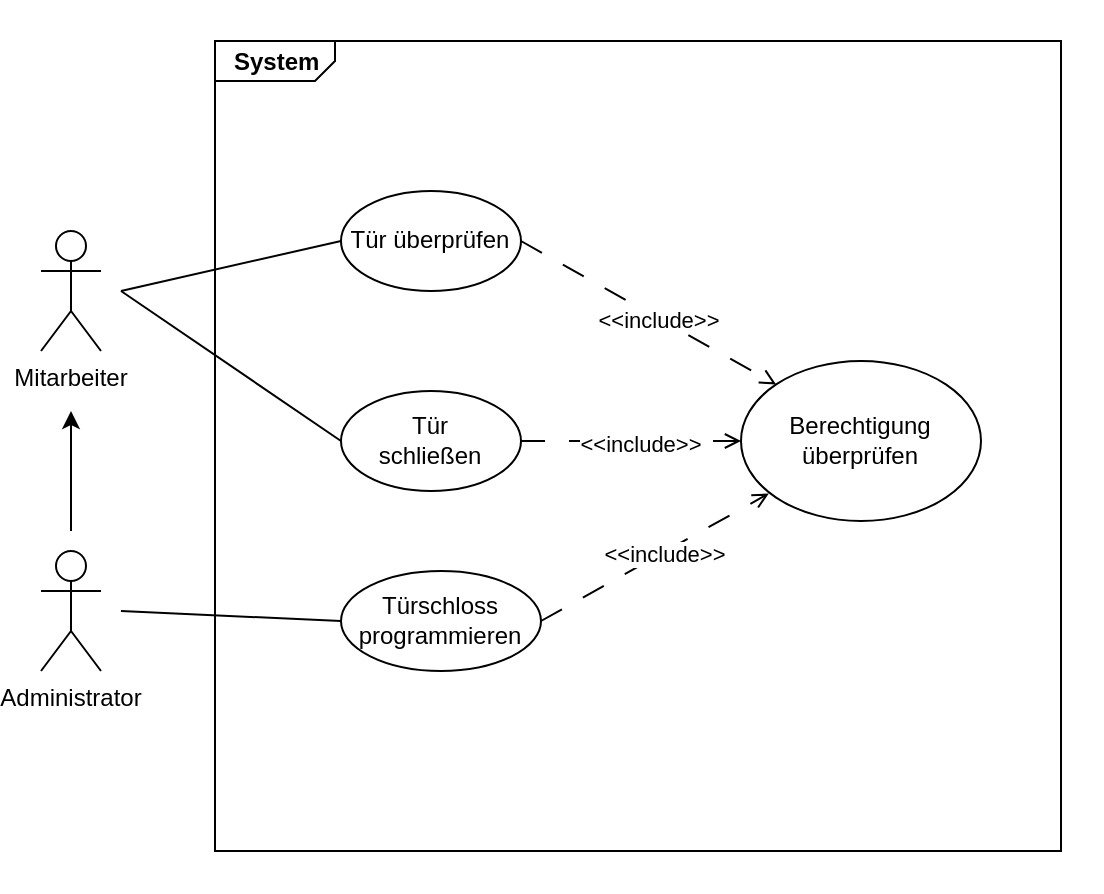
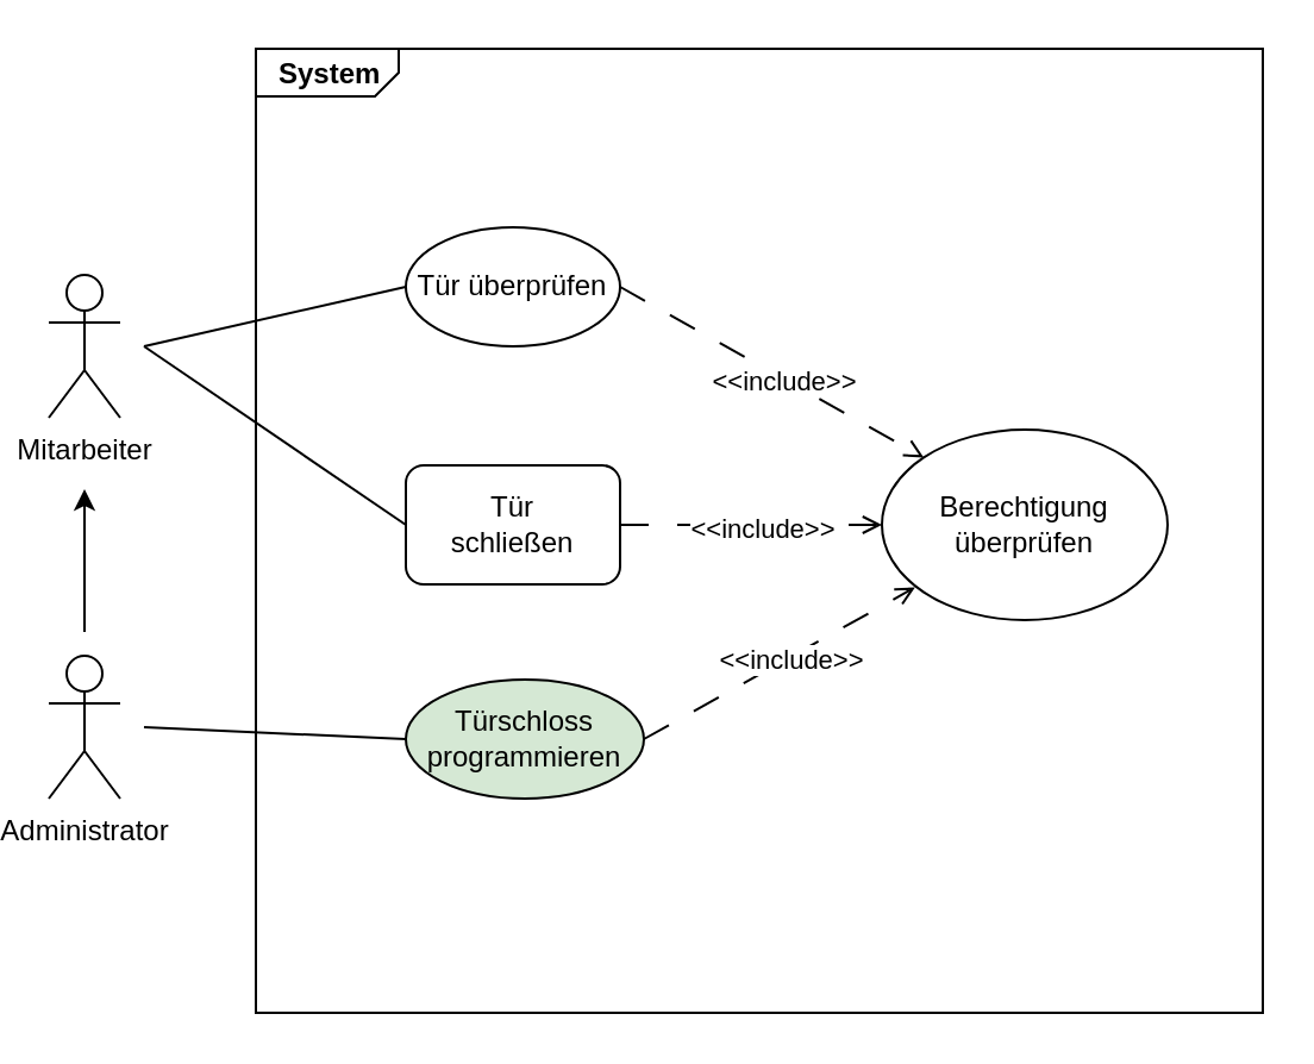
  <mxCell id="0" style=";html=1;" />
  <mxCell id="1" style=";html=1;" parent="0" />
  <mxCell id="2" value="&lt;p style=&quot;margin: 0px ; margin-top: 4px ; margin-left: 10px ; text-align: left&quot;&gt;&lt;b&gt;System&lt;/b&gt;&lt;/p&gt;" style="html=1;strokeWidth=1;shape=mxgraph.sysml.package;html=1;overflow=fill;whiteSpace=wrap;fillColor=none;gradientColor=none;fontSize=12;align=center;labelX=60.44;" parent="1" vertex="1"><mxGeometry x="107" y="20" width="423" height="405" as="geometry" /></mxCell>
  <mxCell id="3" style="rounded=0;orthogonalLoop=1;jettySize=auto;html=1;entryX=0;entryY=0.5;entryDx=0;entryDy=0;endArrow=none;endFill=0;" edge="1" parent="1" target="9"><mxGeometry relative="1" as="geometry"><mxPoint x="60" y="145" as="sourcePoint" /></mxGeometry></mxCell>
  <mxCell id="4" value="Mitarbeiter" style="shape=umlActor;verticalLabelPosition=bottom;verticalAlign=top;html=1;outlineConnect=0;" vertex="1" parent="1"><mxGeometry x="20" y="115" width="30" height="60" as="geometry" /></mxCell>
  <mxCell id="5" style="edgeStyle=orthogonalEdgeStyle;rounded=0;orthogonalLoop=1;jettySize=auto;html=1;" edge="1" parent="1"><mxGeometry relative="1" as="geometry"><mxPoint x="35" y="265" as="sourcePoint" /><mxPoint x="35" y="205" as="targetPoint" /></mxGeometry></mxCell>
  <mxCell id="6" value="Administrator" style="shape=umlActor;verticalLabelPosition=bottom;verticalAlign=top;html=1;outlineConnect=0;" vertex="1" parent="1"><mxGeometry x="20" y="275" width="30" height="60" as="geometry" /></mxCell>
  <mxCell id="7" style="rounded=0;orthogonalLoop=1;jettySize=auto;html=1;exitX=1;exitY=0.5;exitDx=0;exitDy=0;entryX=0;entryY=0;entryDx=0;entryDy=0;endArrow=open;endFill=0;dashed=1;dashPattern=12 12;" edge="1" parent="1" source="9" target="14"><mxGeometry relative="1" as="geometry" /></mxCell>
  <mxCell id="8" value="&amp;lt;&amp;lt;include&amp;gt;&amp;gt;" style="edgeLabel;html=1;align=center;verticalAlign=middle;resizable=0;points=[];" vertex="1" connectable="0" parent="7"><mxGeometry x="0.074" y="-1" relative="1" as="geometry"><mxPoint as="offset" /></mxGeometry></mxCell>
  <mxCell id="9" value="Tür überprüfen" style="ellipse;whiteSpace=wrap;html=1;" vertex="1" parent="1"><mxGeometry x="170" y="95" width="90" height="50" as="geometry" /></mxCell>
- <mxCell id="10" value="Tür&lt;div&gt;schließen&lt;/div&gt;" style="ellipse;whiteSpace=wrap;html=1;" vertex="1" parent="1"><mxGeometry x="170" y="195" width="90" height="50" as="geometry" /></mxCell>
- <mxCell id="11" value="Türschloss programmieren" style="ellipse;whiteSpace=wrap;html=1;" vertex="1" parent="1"><mxGeometry x="170" y="285" width="100" height="50" as="geometry" /></mxCell>
+ <mxCell id="10" value="Tür&lt;div&gt;schließen&lt;/div&gt;" style="whiteSpace=wrap;html=1;rounded=1;" vertex="1" parent="1"><mxGeometry x="170" y="195" width="90" height="50" as="geometry" /></mxCell>
+ <mxCell id="11" value="Türschloss programmieren" style="ellipse;whiteSpace=wrap;html=1;fillColor=#d5e8d4;" vertex="1" parent="1"><mxGeometry x="170" y="285" width="100" height="50" as="geometry" /></mxCell>
  <mxCell id="12" style="rounded=0;orthogonalLoop=1;jettySize=auto;html=1;entryX=0;entryY=0.5;entryDx=0;entryDy=0;endArrow=none;endFill=0;" edge="1" parent="1" target="10"><mxGeometry relative="1" as="geometry"><mxPoint x="60" y="145" as="sourcePoint" /><mxPoint x="180" y="130" as="targetPoint" /></mxGeometry></mxCell>
  <mxCell id="13" style="rounded=0;orthogonalLoop=1;jettySize=auto;html=1;exitX=0;exitY=0.5;exitDx=0;exitDy=0;endArrow=none;endFill=0;" edge="1" parent="1" source="11"><mxGeometry relative="1" as="geometry"><mxPoint x="60" y="305" as="targetPoint" /><mxPoint x="180" y="230" as="sourcePoint" /></mxGeometry></mxCell>
  <mxCell id="14" value="Berechtigung&lt;div&gt;überprüfen&lt;/div&gt;" style="ellipse;whiteSpace=wrap;html=1;" vertex="1" parent="1"><mxGeometry x="370" y="180" width="120" height="80" as="geometry" /></mxCell>
  <mxCell id="15" style="rounded=0;orthogonalLoop=1;jettySize=auto;html=1;exitX=1;exitY=0.5;exitDx=0;exitDy=0;entryX=0;entryY=0.5;entryDx=0;entryDy=0;endArrow=open;endFill=0;dashed=1;dashPattern=12 12;" edge="1" parent="1" source="10" target="14"><mxGeometry relative="1" as="geometry"><mxPoint x="270" y="130" as="sourcePoint" /><mxPoint x="338" y="202" as="targetPoint" /></mxGeometry></mxCell>
  <mxCell id="16" value="&amp;lt;&amp;lt;include&amp;gt;&amp;gt;" style="edgeLabel;html=1;align=center;verticalAlign=middle;resizable=0;points=[];" vertex="1" connectable="0" parent="15"><mxGeometry x="0.074" y="-1" relative="1" as="geometry"><mxPoint as="offset" /></mxGeometry></mxCell>
  <mxCell id="17" style="rounded=0;orthogonalLoop=1;jettySize=auto;html=1;exitX=1;exitY=0.5;exitDx=0;exitDy=0;entryX=0.116;entryY=0.828;entryDx=0;entryDy=0;endArrow=open;endFill=0;dashed=1;dashPattern=12 12;entryPerimeter=0;" edge="1" parent="1" source="11" target="14"><mxGeometry relative="1" as="geometry"><mxPoint x="280" y="140" as="sourcePoint" /><mxPoint x="348" y="212" as="targetPoint" /></mxGeometry></mxCell>
  <mxCell id="18" value="&amp;lt;&amp;lt;include&amp;gt;&amp;gt;" style="edgeLabel;html=1;align=center;verticalAlign=middle;resizable=0;points=[];" vertex="1" connectable="0" parent="17"><mxGeometry x="0.074" y="-1" relative="1" as="geometry"><mxPoint as="offset" /></mxGeometry></mxCell>
